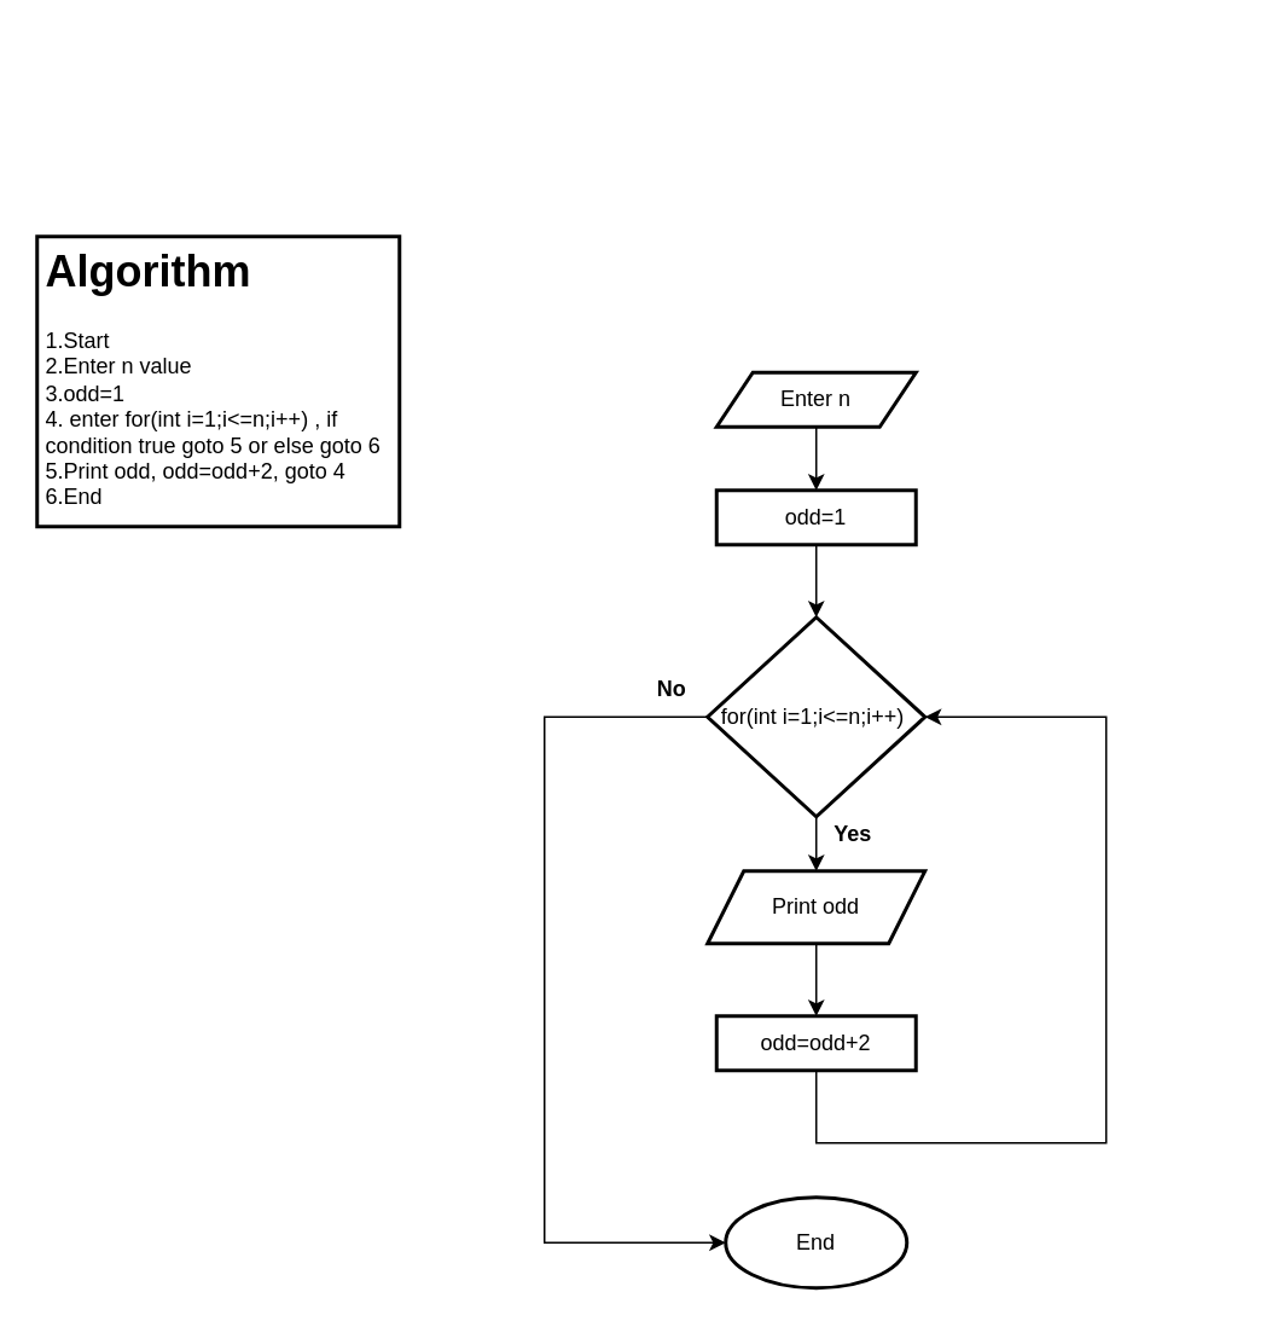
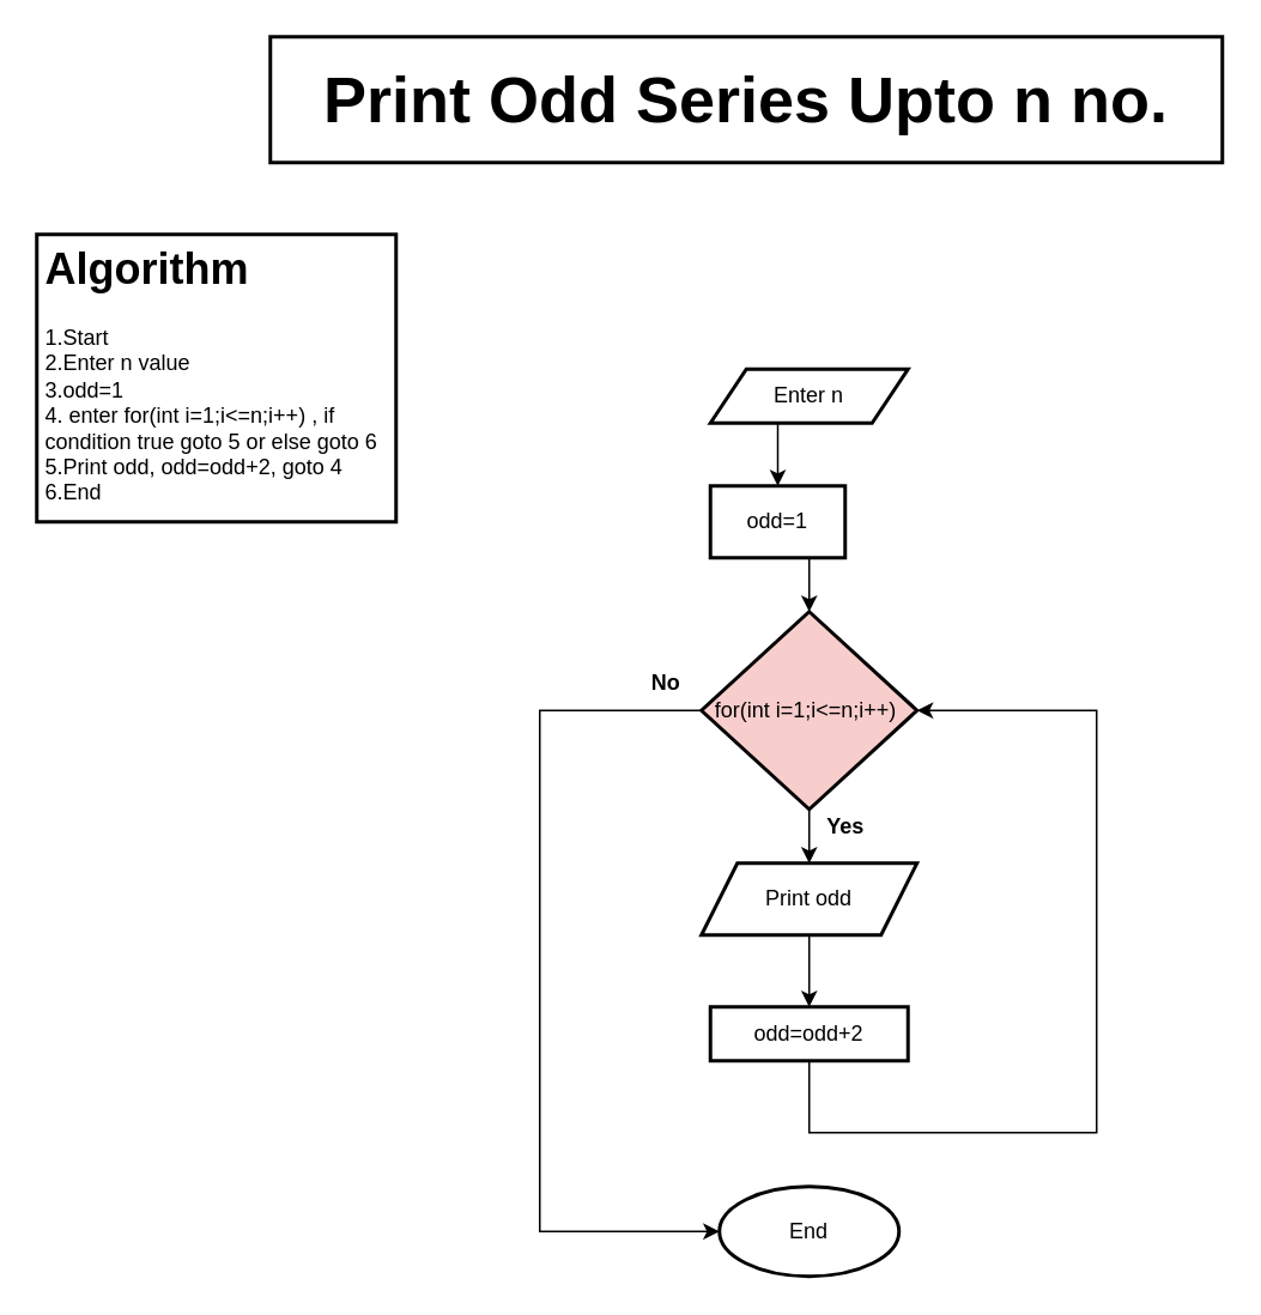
  <mxCell id="0" />
  <mxCell id="1" parent="0" />
+ <mxCell id="2" value="&lt;b&gt;&lt;font style=&quot;font-size: 36px&quot;&gt;Print Odd Series Upto n no.&lt;/font&gt;&lt;/b&gt;" style="text;html=1;fillColor=none;align=center;verticalAlign=middle;whiteSpace=wrap;rounded=0;strokeColor=#000000;strokeWidth=2;" vertex="1" parent="1"><mxGeometry x="150" y="20" width="530" height="70" as="geometry" /></mxCell>
  <mxCell id="3" value="&lt;h1&gt;Algorithm&lt;/h1&gt;&lt;div&gt;1.Start&amp;nbsp;&lt;/div&gt;&lt;div&gt;2.Enter n value&lt;/div&gt;&lt;div&gt;3.odd=1&lt;/div&gt;&lt;div&gt;4. enter for(int i=1;i&amp;lt;=n;i++) , if condition true goto 5 or else goto 6&lt;/div&gt;&lt;div&gt;5.Print odd, odd=odd+2, goto 4&lt;/div&gt;&lt;div&gt;6.End&lt;/div&gt;&lt;div&gt;&lt;br&gt;&lt;/div&gt;&lt;p&gt;&lt;br&gt;&lt;/p&gt;" style="text;html=1;fillColor=none;spacing=5;spacingTop=-20;whiteSpace=wrap;overflow=hidden;rounded=0;strokeColor=#000000;strokeWidth=2;" vertex="1" parent="1"><mxGeometry x="20" y="130" width="200" height="160" as="geometry" /></mxCell>
  <mxCell id="4" value="End" style="ellipse;whiteSpace=wrap;html=1;strokeColor=#000000;strokeWidth=2;" vertex="1" parent="1"><mxGeometry x="400" y="660" width="100" height="50" as="geometry" /></mxCell>
  <mxCell id="5" style="edgeStyle=orthogonalEdgeStyle;rounded=0;orthogonalLoop=1;jettySize=auto;html=1;exitX=0.5;exitY=1;exitDx=0;exitDy=0;entryX=0.5;entryY=0;entryDx=0;entryDy=0;" edge="1" parent="1" source="6" target="8"><mxGeometry relative="1" as="geometry" /></mxCell>
  <mxCell id="6" value="Enter n" style="shape=parallelogram;perimeter=parallelogramPerimeter;whiteSpace=wrap;html=1;fixedSize=1;strokeColor=#000000;strokeWidth=2;" vertex="1" parent="1"><mxGeometry x="395" y="205" width="110" height="30" as="geometry" /></mxCell>
  <mxCell id="7" style="edgeStyle=orthogonalEdgeStyle;rounded=0;orthogonalLoop=1;jettySize=auto;html=1;exitX=0.5;exitY=1;exitDx=0;exitDy=0;entryX=0.5;entryY=0;entryDx=0;entryDy=0;" edge="1" parent="1" source="8" target="11"><mxGeometry relative="1" as="geometry" /></mxCell>
- <mxCell id="8" value="odd=1" style="rounded=0;whiteSpace=wrap;html=1;strokeColor=#000000;strokeWidth=2;" vertex="1" parent="1"><mxGeometry x="395" y="270" width="110" height="30" as="geometry" /></mxCell>
+ <mxCell id="8" value="odd=1" style="rounded=0;whiteSpace=wrap;html=1;strokeColor=#000000;strokeWidth=2;" vertex="1" parent="1"><mxGeometry x="395" y="270" width="75" height="40" as="geometry" /></mxCell>
  <mxCell id="9" style="edgeStyle=orthogonalEdgeStyle;rounded=0;orthogonalLoop=1;jettySize=auto;html=1;exitX=0.5;exitY=1;exitDx=0;exitDy=0;entryX=0.5;entryY=0;entryDx=0;entryDy=0;" edge="1" parent="1" source="11" target="13"><mxGeometry relative="1" as="geometry" /></mxCell>
  <mxCell id="10" style="edgeStyle=orthogonalEdgeStyle;rounded=0;orthogonalLoop=1;jettySize=auto;html=1;exitX=0;exitY=0.5;exitDx=0;exitDy=0;entryX=0;entryY=0.5;entryDx=0;entryDy=0;" edge="1" parent="1" source="11" target="4"><mxGeometry relative="1" as="geometry"><mxPoint x="280" y="560" as="targetPoint" /><Array as="points"><mxPoint x="300" y="395" /><mxPoint x="300" y="685" /></Array></mxGeometry></mxCell>
- <mxCell id="11" value="&lt;span style=&quot;text-align: left&quot;&gt;for(int i=1;i&amp;lt;=n;i++)&amp;nbsp;&lt;/span&gt;" style="rhombus;whiteSpace=wrap;html=1;strokeColor=#000000;strokeWidth=2;" vertex="1" parent="1"><mxGeometry x="390" y="340" width="120" height="110" as="geometry" /></mxCell>
+ <mxCell id="11" value="&lt;span style=&quot;text-align: left&quot;&gt;for(int i=1;i&amp;lt;=n;i++)&amp;nbsp;&lt;/span&gt;" style="rhombus;whiteSpace=wrap;html=1;strokeColor=#000000;strokeWidth=2;fillColor=#f8cecc;" vertex="1" parent="1"><mxGeometry x="390" y="340" width="120" height="110" as="geometry" /></mxCell>
  <mxCell id="12" value="" style="edgeStyle=orthogonalEdgeStyle;rounded=0;orthogonalLoop=1;jettySize=auto;html=1;" edge="1" parent="1" source="13" target="15"><mxGeometry relative="1" as="geometry" /></mxCell>
  <mxCell id="13" value="Print odd" style="shape=parallelogram;perimeter=parallelogramPerimeter;whiteSpace=wrap;html=1;fixedSize=1;strokeColor=#000000;strokeWidth=2;" vertex="1" parent="1"><mxGeometry x="390" y="480" width="120" height="40" as="geometry" /></mxCell>
  <mxCell id="14" style="edgeStyle=orthogonalEdgeStyle;rounded=0;orthogonalLoop=1;jettySize=auto;html=1;exitX=0.5;exitY=1;exitDx=0;exitDy=0;entryX=1;entryY=0.5;entryDx=0;entryDy=0;" edge="1" parent="1" source="15" target="11"><mxGeometry relative="1" as="geometry"><Array as="points"><mxPoint x="450" y="630" /><mxPoint x="610" y="630" /><mxPoint x="610" y="395" /></Array></mxGeometry></mxCell>
  <mxCell id="15" value="odd=odd+2" style="rounded=0;whiteSpace=wrap;html=1;strokeColor=#000000;strokeWidth=2;" vertex="1" parent="1"><mxGeometry x="395" y="560" width="110" height="30" as="geometry" /></mxCell>
  <mxCell id="16" value="&lt;b&gt;Yes&lt;/b&gt;" style="text;html=1;align=center;verticalAlign=middle;resizable=0;points=[];autosize=1;" vertex="1" parent="1"><mxGeometry x="450" y="450" width="40" height="20" as="geometry" /></mxCell>
  <mxCell id="17" value="&lt;b&gt;No&lt;/b&gt;" style="text;html=1;align=center;verticalAlign=middle;resizable=0;points=[];autosize=1;" vertex="1" parent="1"><mxGeometry x="355" y="370" width="30" height="20" as="geometry" /></mxCell>
